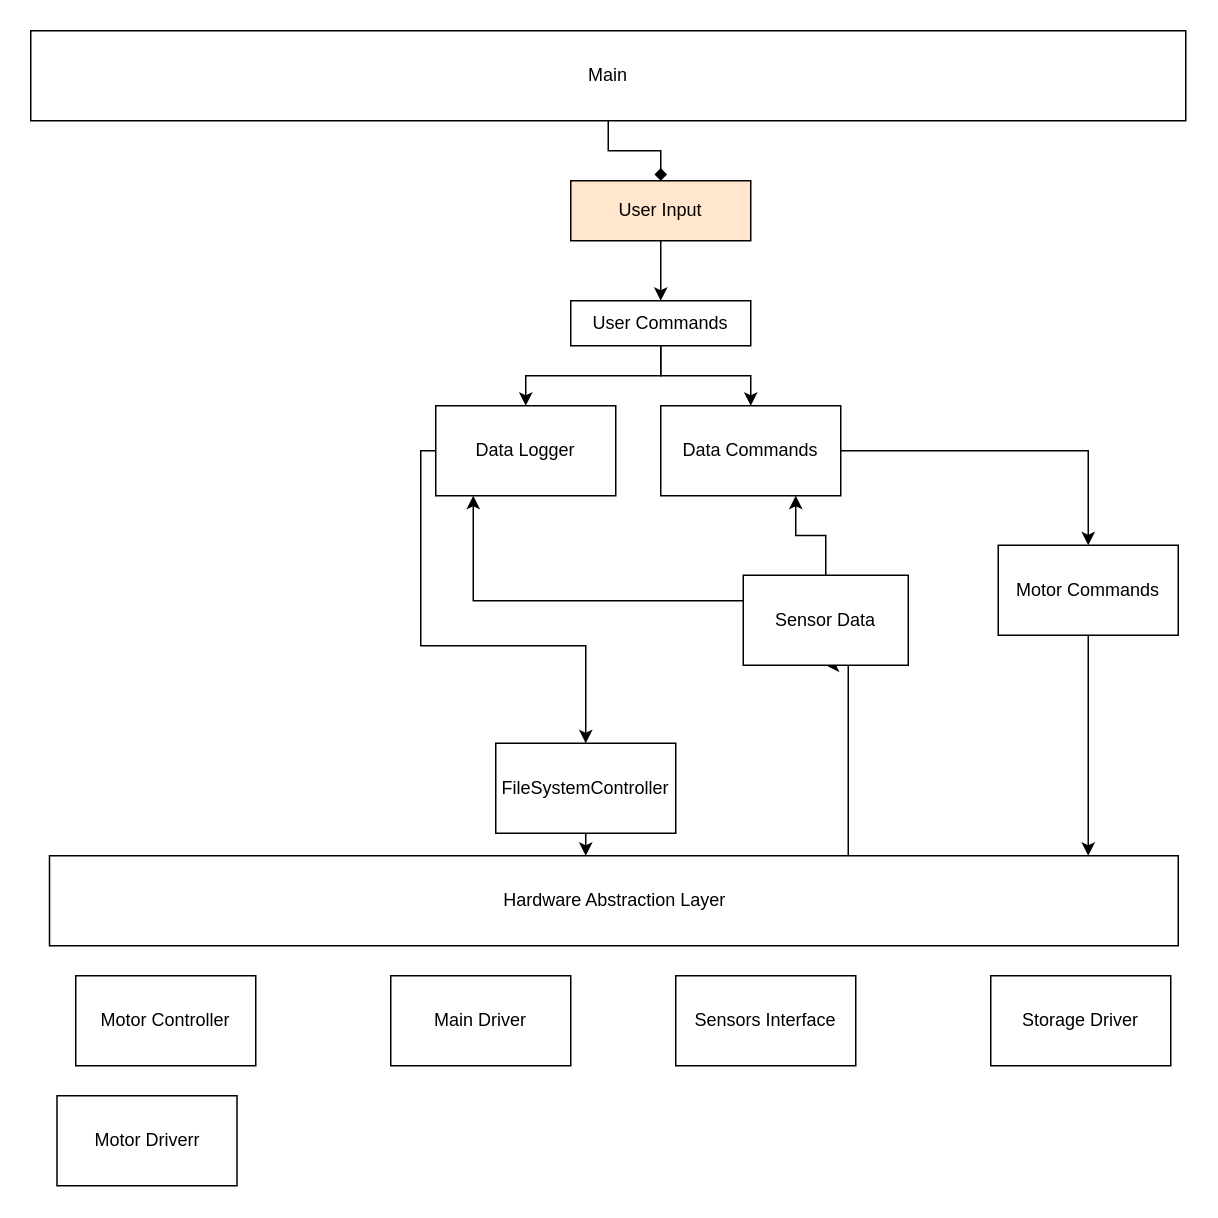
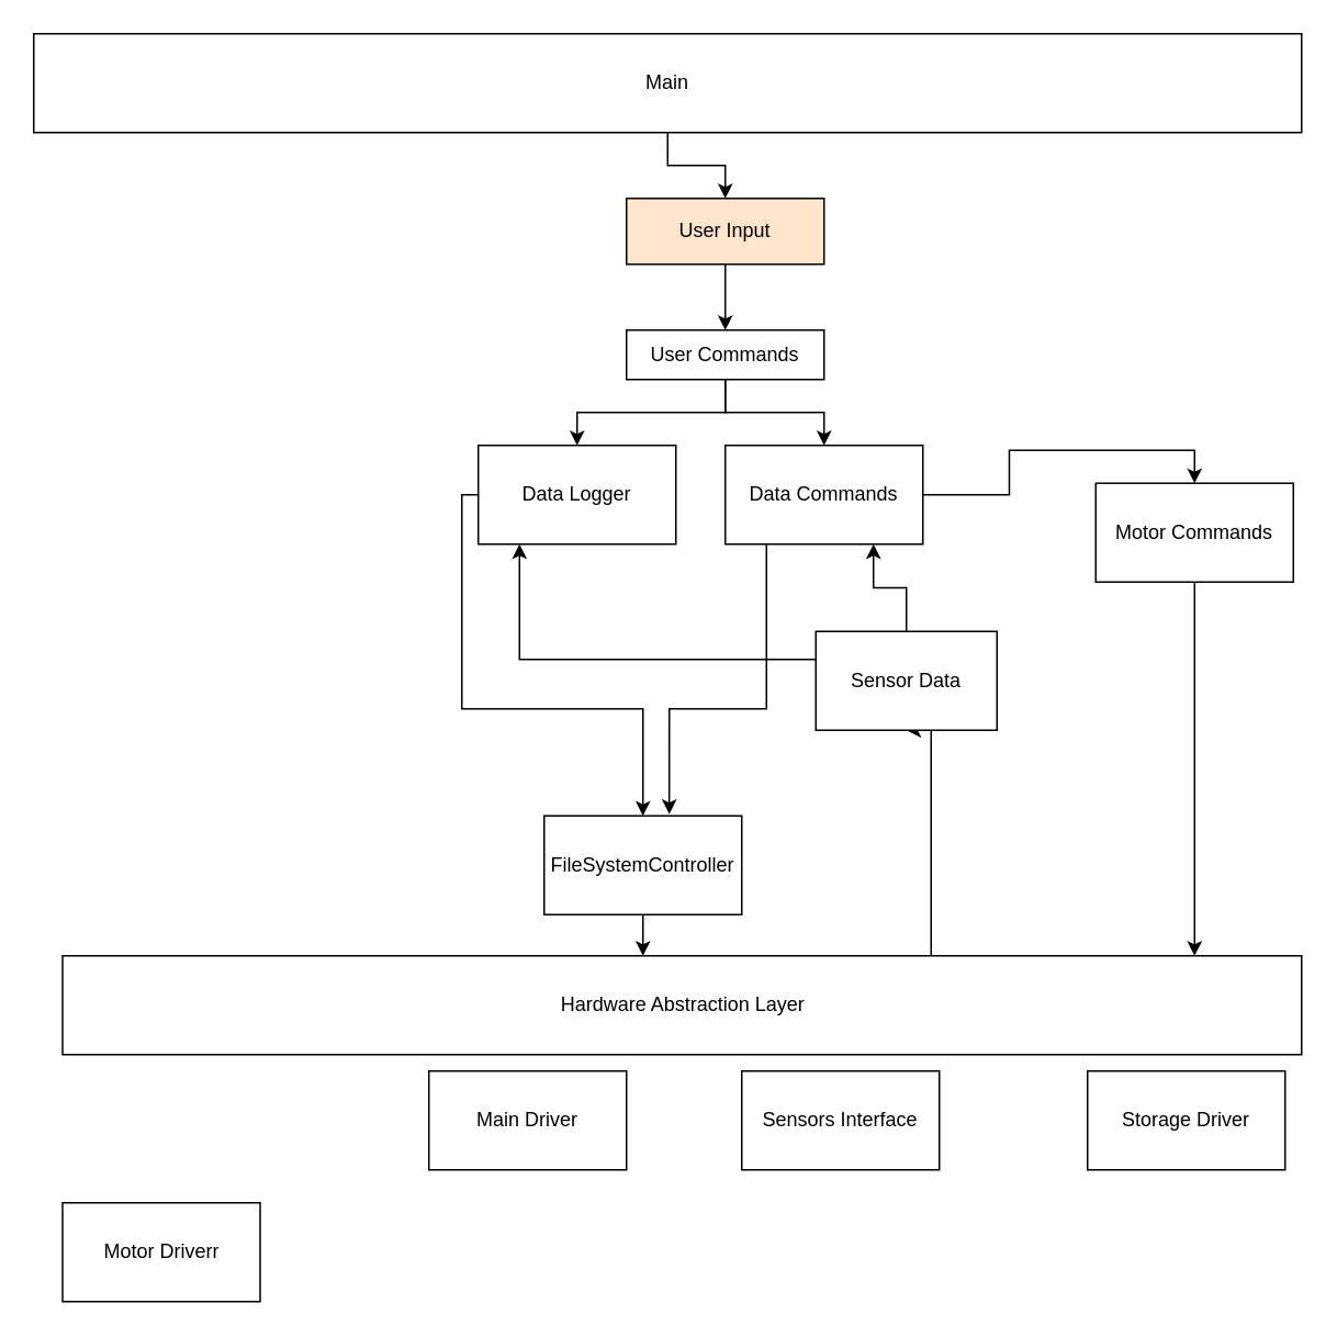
  <mxCell id="0" />
  <mxCell id="1" parent="0" />
  <mxCell id="2" style="edgeStyle=orthogonalEdgeStyle;rounded=0;orthogonalLoop=1;jettySize=auto;html=1;entryX=0.5;entryY=1;entryDx=0;entryDy=0;" edge="1" parent="1" source="3" target="12"><mxGeometry relative="1" as="geometry"><Array as="points"><mxPoint x="565" y="530" /><mxPoint x="565" y="530" /></Array></mxGeometry></mxCell>
- <mxCell id="3" value="Hardware Abstraction Layer" style="rounded=0;whiteSpace=wrap;html=1;" parent="1" vertex="1"><mxGeometry x="32.5" y="570" width="752.5" height="60" as="geometry" /></mxCell>
+ <mxCell id="3" value="Hardware Abstraction Layer" style="rounded=0;whiteSpace=wrap;html=1;" parent="1" vertex="1"><mxGeometry x="37.5" y="580" width="752.5" height="60" as="geometry" /></mxCell>
  <mxCell id="4" value="Sensors Interface" style="rounded=0;whiteSpace=wrap;html=1;" parent="1" vertex="1"><mxGeometry x="450" y="650" width="120" height="60" as="geometry" /></mxCell>
- <mxCell id="5" value="Motor Controller" style="rounded=0;whiteSpace=wrap;html=1;" parent="1" vertex="1"><mxGeometry x="50" y="650" width="120" height="60" as="geometry" /></mxCell>
  <mxCell id="6" value="Main Driver" style="rounded=0;whiteSpace=wrap;html=1;" parent="1" vertex="1"><mxGeometry x="260" y="650" width="120" height="60" as="geometry" /></mxCell>
  <mxCell id="7" value="Motor Driverr" style="rounded=0;whiteSpace=wrap;html=1;" parent="1" vertex="1"><mxGeometry x="37.5" y="730" width="120" height="60" as="geometry" /></mxCell>
  <mxCell id="8" style="edgeStyle=orthogonalEdgeStyle;rounded=0;orthogonalLoop=1;jettySize=auto;html=1;exitX=0.5;exitY=1;exitDx=0;exitDy=0;" edge="1" parent="1" source="9" target="15"><mxGeometry relative="1" as="geometry" /></mxCell>
  <mxCell id="9" value="User Input" style="rounded=0;whiteSpace=wrap;html=1;fillColor=#ffe6cc;" parent="1" vertex="1"><mxGeometry x="380" y="120" width="120" height="40" as="geometry" /></mxCell>
  <mxCell id="10" style="edgeStyle=orthogonalEdgeStyle;rounded=0;orthogonalLoop=1;jettySize=auto;html=1;" edge="1" parent="1" source="12" target="24"><mxGeometry relative="1" as="geometry"><Array as="points"><mxPoint x="315" y="400" /></Array></mxGeometry></mxCell>
  <mxCell id="11" style="edgeStyle=orthogonalEdgeStyle;rounded=0;orthogonalLoop=1;jettySize=auto;html=1;entryX=0.75;entryY=1;entryDx=0;entryDy=0;" edge="1" parent="1" source="12" target="27"><mxGeometry relative="1" as="geometry" /></mxCell>
  <mxCell id="12" value="Sensor Data" style="rounded=0;whiteSpace=wrap;html=1;" parent="1" vertex="1"><mxGeometry x="495" y="383" width="110" height="60" as="geometry" /></mxCell>
  <mxCell id="13" style="edgeStyle=orthogonalEdgeStyle;rounded=0;orthogonalLoop=1;jettySize=auto;html=1;exitX=0.5;exitY=1;exitDx=0;exitDy=0;entryX=0.5;entryY=0;entryDx=0;entryDy=0;" edge="1" parent="1" source="15" target="24"><mxGeometry relative="1" as="geometry" /></mxCell>
  <mxCell id="14" style="edgeStyle=orthogonalEdgeStyle;rounded=0;orthogonalLoop=1;jettySize=auto;html=1;entryX=0.5;entryY=0;entryDx=0;entryDy=0;" edge="1" parent="1" source="15" target="27"><mxGeometry relative="1" as="geometry" /></mxCell>
  <mxCell id="15" value="User Commands" style="rounded=0;whiteSpace=wrap;html=1;" parent="1" vertex="1"><mxGeometry x="380" y="200" width="120" height="30" as="geometry" /></mxCell>
  <mxCell id="16" style="edgeStyle=orthogonalEdgeStyle;rounded=0;orthogonalLoop=1;jettySize=auto;html=1;" edge="1" parent="1" source="17" target="3"><mxGeometry relative="1" as="geometry"><mxPoint x="725" y="590" as="targetPoint" /><Array as="points"><mxPoint x="725" y="540" /><mxPoint x="725" y="540" /></Array></mxGeometry></mxCell>
- <mxCell id="17" value="Motor Commands" style="rounded=0;whiteSpace=wrap;html=1;" parent="1" vertex="1"><mxGeometry x="665" y="363" width="120" height="60" as="geometry" /></mxCell>
- <mxCell id="18" style="edgeStyle=orthogonalEdgeStyle;rounded=0;orthogonalLoop=1;jettySize=auto;html=1;entryX=0.5;entryY=0;entryDx=0;entryDy=0;endArrow=diamond;" edge="1" parent="1" source="19" target="9"><mxGeometry relative="1" as="geometry" /></mxCell>
+ <mxCell id="17" value="Motor Commands" style="rounded=0;whiteSpace=wrap;html=1;" parent="1" vertex="1"><mxGeometry x="665" y="293" width="120" height="60" as="geometry" /></mxCell>
+ <mxCell id="18" style="edgeStyle=orthogonalEdgeStyle;rounded=0;orthogonalLoop=1;jettySize=auto;html=1;entryX=0.5;entryY=0;entryDx=0;entryDy=0;" edge="1" parent="1" source="19" target="9"><mxGeometry relative="1" as="geometry" /></mxCell>
  <mxCell id="19" value="Main" style="rounded=0;whiteSpace=wrap;html=1;" parent="1" vertex="1"><mxGeometry x="20" y="20" width="770" height="60" as="geometry" /></mxCell>
  <mxCell id="20" value="Storage Driver" style="rounded=0;whiteSpace=wrap;html=1;" parent="1" vertex="1"><mxGeometry x="660" y="650" width="120" height="60" as="geometry" /></mxCell>
  <mxCell id="21" value="" style="edgeStyle=orthogonalEdgeStyle;rounded=0;orthogonalLoop=1;jettySize=auto;html=1;" edge="1" parent="1" source="22" target="3"><mxGeometry relative="1" as="geometry"><Array as="points"><mxPoint x="390" y="570" /><mxPoint x="390" y="570" /></Array></mxGeometry></mxCell>
  <mxCell id="22" value="FileSystemController" style="rounded=0;whiteSpace=wrap;html=1;" parent="1" vertex="1"><mxGeometry x="330" y="495" width="120" height="60" as="geometry" /></mxCell>
  <mxCell id="23" value="" style="edgeStyle=orthogonalEdgeStyle;rounded=0;orthogonalLoop=1;jettySize=auto;html=1;" edge="1" parent="1" source="24" target="22"><mxGeometry relative="1" as="geometry"><Array as="points"><mxPoint x="280" y="430" /><mxPoint x="390" y="430" /></Array></mxGeometry></mxCell>
  <mxCell id="24" value="Data Logger" style="rounded=0;whiteSpace=wrap;html=1;" vertex="1" parent="1"><mxGeometry x="290" y="270" width="120" height="60" as="geometry" /></mxCell>
+ <mxCell id="25" style="edgeStyle=orthogonalEdgeStyle;rounded=0;orthogonalLoop=1;jettySize=auto;html=1;entryX=0.633;entryY=-0.017;entryDx=0;entryDy=0;entryPerimeter=0;" edge="1" parent="1" source="27" target="22"><mxGeometry relative="1" as="geometry"><Array as="points"><mxPoint x="465" y="430" /><mxPoint x="406" y="430" /></Array></mxGeometry></mxCell>
  <mxCell id="26" style="edgeStyle=orthogonalEdgeStyle;rounded=0;orthogonalLoop=1;jettySize=auto;html=1;exitX=1;exitY=0.5;exitDx=0;exitDy=0;entryX=0.5;entryY=0;entryDx=0;entryDy=0;" edge="1" parent="1" source="27" target="17"><mxGeometry relative="1" as="geometry" /></mxCell>
  <mxCell id="27" value="Data Commands" style="rounded=0;whiteSpace=wrap;html=1;" vertex="1" parent="1"><mxGeometry x="440" y="270" width="120" height="60" as="geometry" /></mxCell>
